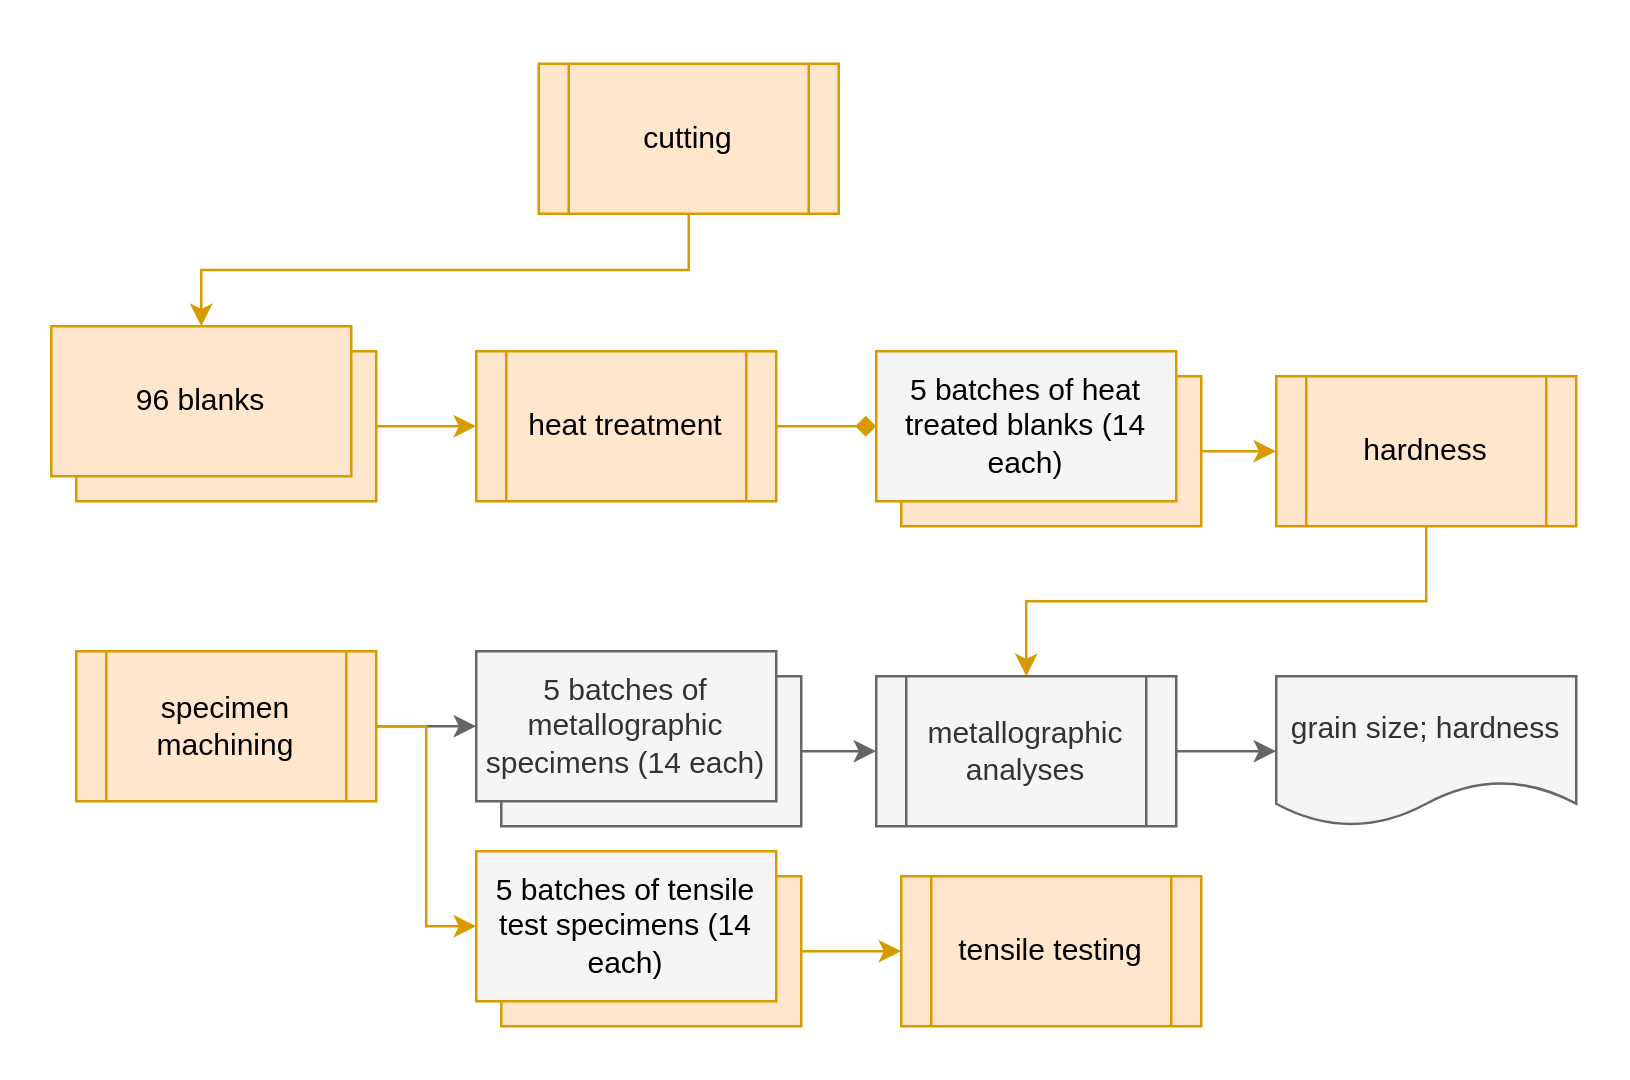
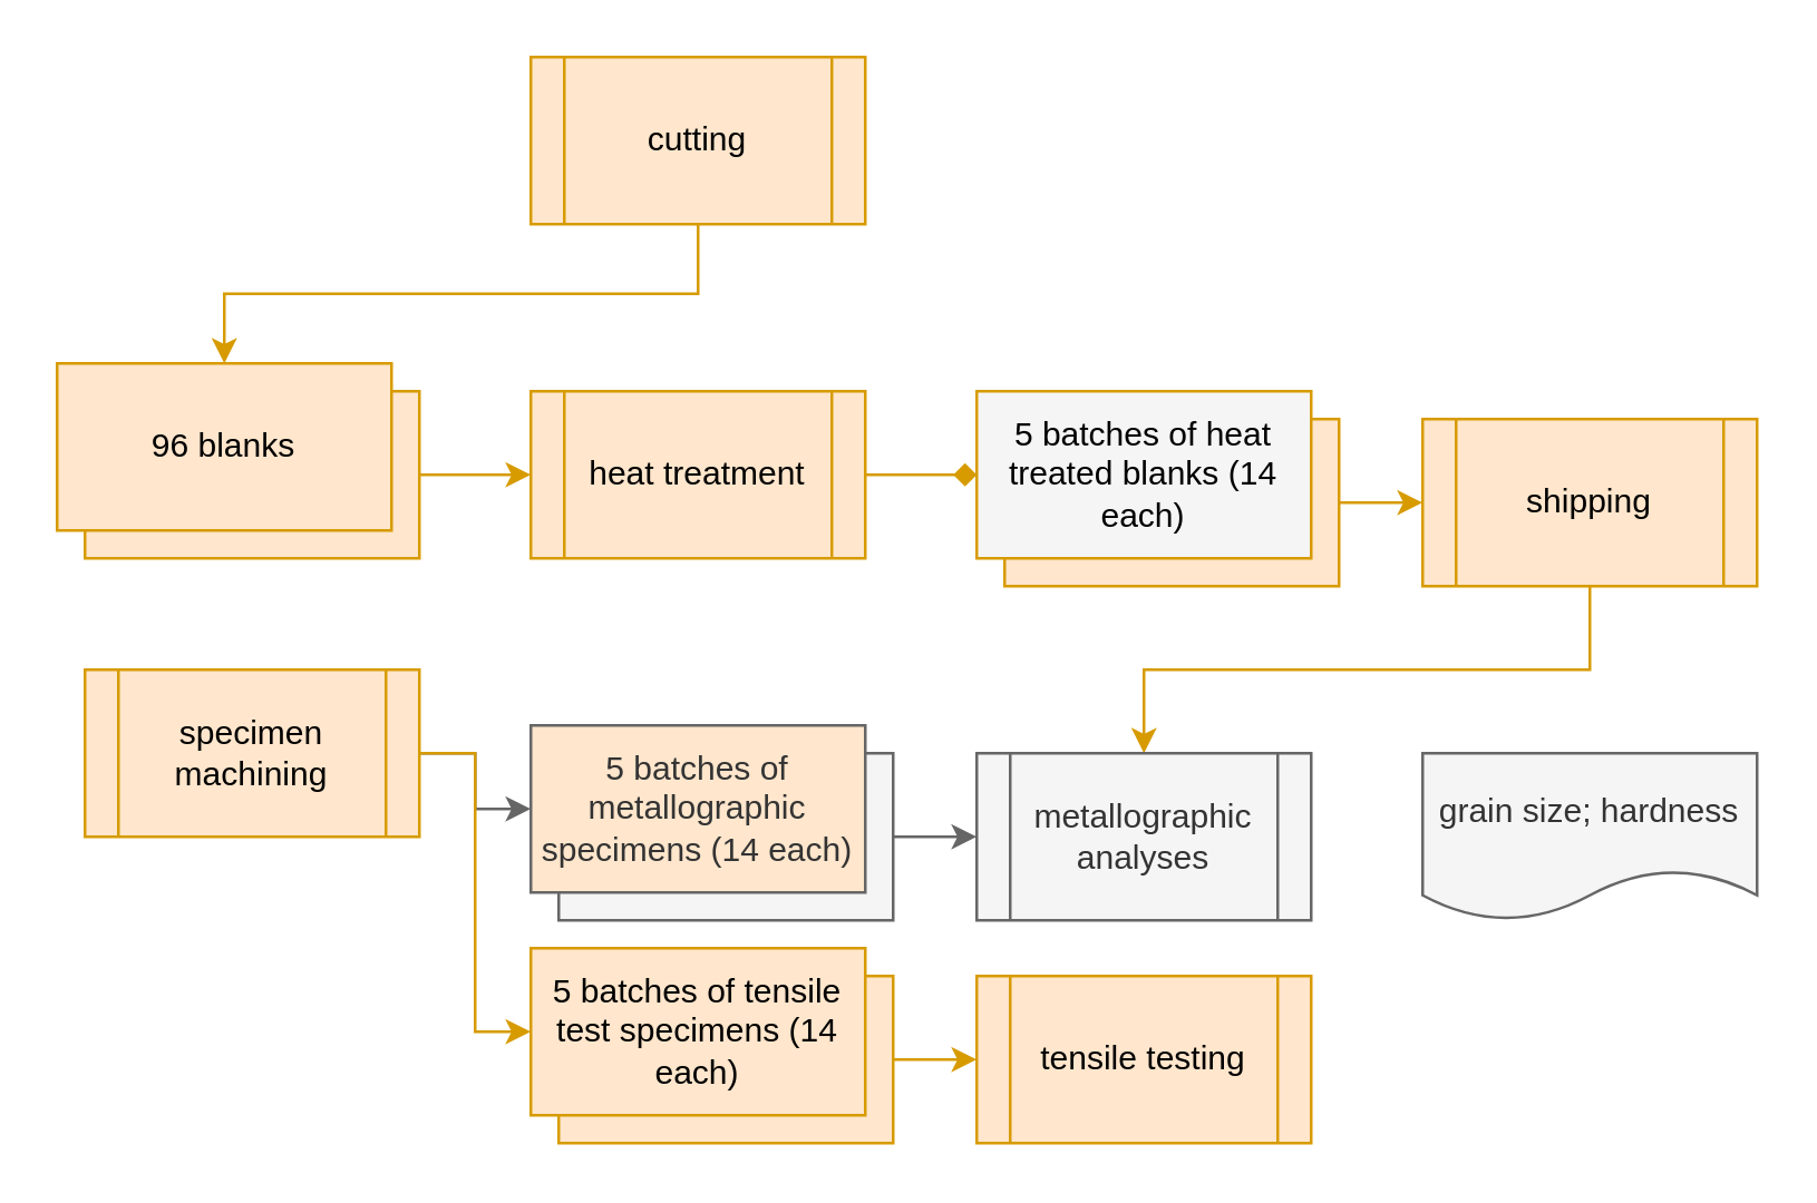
  <mxCell id="0" />
  <mxCell id="1" parent="0" />
  <mxCell id="2" style="edgeStyle=orthogonalEdgeStyle;rounded=0;orthogonalLoop=1;jettySize=auto;html=1;exitX=0.5;exitY=1;exitDx=0;exitDy=0;entryX=0.5;entryY=0;entryDx=0;entryDy=0;fillColor=#ffe6cc;strokeColor=#d79b00;" edge="1" parent="1" source="3" target="27"><mxGeometry relative="1" as="geometry" /></mxCell>
- <mxCell id="3" value="cutting" style="shape=process;whiteSpace=wrap;html=1;backgroundOutline=1;fillColor=#ffe6cc;strokeColor=#d79b00;" vertex="1" parent="1"><mxGeometry x="215" y="25" width="120" height="60" as="geometry" /></mxCell>
+ <mxCell id="3" value="cutting" style="shape=process;whiteSpace=wrap;html=1;backgroundOutline=1;fillColor=#ffe6cc;strokeColor=#d79b00;" vertex="1" parent="1"><mxGeometry x="190" y="20" width="120" height="60" as="geometry" /></mxCell>
  <mxCell id="4" value="heat treatment" style="shape=process;whiteSpace=wrap;html=1;backgroundOutline=1;fillColor=#ffe6cc;strokeColor=#d79b00;" vertex="1" parent="1"><mxGeometry x="190" y="140" width="120" height="60" as="geometry" /></mxCell>
  <mxCell id="5" style="edgeStyle=orthogonalEdgeStyle;rounded=0;orthogonalLoop=1;jettySize=auto;html=1;exitX=0.5;exitY=1;exitDx=0;exitDy=0;fillColor=#ffe6cc;strokeColor=#d79b00;" edge="1" parent="1" source="6" target="15"><mxGeometry relative="1" as="geometry" /></mxCell>
- <mxCell id="6" value="hardness" style="shape=process;whiteSpace=wrap;html=1;backgroundOutline=1;fillColor=#ffe6cc;strokeColor=#d79b00;" vertex="1" parent="1"><mxGeometry x="510" y="150" width="120" height="60" as="geometry" /></mxCell>
+ <mxCell id="6" value="shipping" style="shape=process;whiteSpace=wrap;html=1;backgroundOutline=1;fillColor=#ffe6cc;strokeColor=#d79b00;" vertex="1" parent="1"><mxGeometry x="510" y="150" width="120" height="60" as="geometry" /></mxCell>
  <mxCell id="7" style="edgeStyle=orthogonalEdgeStyle;rounded=0;orthogonalLoop=1;jettySize=auto;html=1;exitX=1;exitY=0.5;exitDx=0;exitDy=0;entryX=0;entryY=0.5;entryDx=0;entryDy=0;fillColor=#ffe6cc;strokeColor=#d79b00;endArrow=diamond;" edge="1" parent="1" source="4" target="25"><mxGeometry relative="1" as="geometry" /></mxCell>
  <mxCell id="8" style="edgeStyle=orthogonalEdgeStyle;rounded=0;orthogonalLoop=1;jettySize=auto;html=1;exitX=1;exitY=0.5;exitDx=0;exitDy=0;entryX=0;entryY=0.5;entryDx=0;entryDy=0;fillColor=#f5f5f5;strokeColor=#666666;" edge="1" parent="1" source="10" target="13"><mxGeometry relative="1" as="geometry" /></mxCell>
  <mxCell id="9" style="edgeStyle=orthogonalEdgeStyle;rounded=0;orthogonalLoop=1;jettySize=auto;html=1;exitX=1;exitY=0.5;exitDx=0;exitDy=0;entryX=0;entryY=0.5;entryDx=0;entryDy=0;fillColor=#ffe6cc;strokeColor=#d79b00;" edge="1" parent="1" source="10" target="23"><mxGeometry relative="1" as="geometry" /></mxCell>
- <mxCell id="10" value="specimen machining" style="shape=process;whiteSpace=wrap;html=1;backgroundOutline=1;fillColor=#ffe6cc;strokeColor=#d79b00;" vertex="1" parent="1"><mxGeometry x="30" y="260" width="120" height="60" as="geometry" /></mxCell>
+ <mxCell id="10" value="specimen machining" style="shape=process;whiteSpace=wrap;html=1;backgroundOutline=1;fillColor=#ffe6cc;strokeColor=#d79b00;" vertex="1" parent="1"><mxGeometry x="30" y="240" width="120" height="60" as="geometry" /></mxCell>
  <mxCell id="11" value="" style="group;" vertex="1" connectable="0" parent="1"><mxGeometry x="190" y="260" width="130" height="70" as="geometry" /></mxCell>
  <mxCell id="12" value="96 blanks" style="rounded=0;whiteSpace=wrap;html=1;fillColor=#f5f5f5;fontColor=#333333;strokeColor=#666666;" vertex="1" parent="11"><mxGeometry x="10" y="10" width="120" height="60" as="geometry" /></mxCell>
- <mxCell id="13" value="5 batches of metallographic specimens (14 each)" style="rounded=0;whiteSpace=wrap;html=1;fillColor=#f5f5f5;fontColor=#333333;strokeColor=#666666;" vertex="1" parent="11"><mxGeometry width="120" height="60" as="geometry" /></mxCell>
- <mxCell id="14" style="edgeStyle=orthogonalEdgeStyle;rounded=0;orthogonalLoop=1;jettySize=auto;html=1;exitX=1;exitY=0.5;exitDx=0;exitDy=0;entryX=0;entryY=0.5;entryDx=0;entryDy=0;fillColor=#f5f5f5;strokeColor=#666666;" edge="1" parent="1" source="15" target="21"><mxGeometry relative="1" as="geometry" /></mxCell>
+ <mxCell id="13" value="5 batches of metallographic specimens (14 each)" style="rounded=0;whiteSpace=wrap;html=1;fillColor=#ffe6cc;fontColor=#333333;strokeColor=#666666;" vertex="1" parent="11"><mxGeometry width="120" height="60" as="geometry" /></mxCell>
  <mxCell id="15" value="metallographic analyses" style="shape=process;whiteSpace=wrap;html=1;backgroundOutline=1;fillColor=#f5f5f5;fontColor=#333333;strokeColor=#666666;" vertex="1" parent="1"><mxGeometry x="350" y="270" width="120" height="60" as="geometry" /></mxCell>
- <mxCell id="16" value="tensile testing" style="shape=process;whiteSpace=wrap;html=1;backgroundOutline=1;fillColor=#ffe6cc;strokeColor=#d79b00;" vertex="1" parent="1"><mxGeometry x="360" y="350" width="120" height="60" as="geometry" /></mxCell>
+ <mxCell id="16" value="tensile testing" style="shape=process;whiteSpace=wrap;html=1;backgroundOutline=1;fillColor=#ffe6cc;strokeColor=#d79b00;" vertex="1" parent="1"><mxGeometry x="350" y="350" width="120" height="60" as="geometry" /></mxCell>
  <mxCell id="17" style="edgeStyle=orthogonalEdgeStyle;rounded=0;orthogonalLoop=1;jettySize=auto;html=1;exitX=1;exitY=0.5;exitDx=0;exitDy=0;entryX=0;entryY=0.5;entryDx=0;entryDy=0;fillColor=#ffe6cc;strokeColor=#d79b00;" edge="1" parent="1" source="26" target="4"><mxGeometry relative="1" as="geometry" /></mxCell>
  <mxCell id="18" style="edgeStyle=orthogonalEdgeStyle;rounded=0;orthogonalLoop=1;jettySize=auto;html=1;exitX=1;exitY=0.5;exitDx=0;exitDy=0;fillColor=#ffe6cc;strokeColor=#d79b00;" edge="1" parent="1" source="24" target="6"><mxGeometry relative="1" as="geometry" /></mxCell>
  <mxCell id="19" style="edgeStyle=orthogonalEdgeStyle;rounded=0;orthogonalLoop=1;jettySize=auto;html=1;exitX=1;exitY=0.5;exitDx=0;exitDy=0;entryX=0;entryY=0.5;entryDx=0;entryDy=0;fillColor=#f5f5f5;strokeColor=#666666;" edge="1" parent="1" source="12" target="15"><mxGeometry relative="1" as="geometry" /></mxCell>
  <mxCell id="20" style="edgeStyle=orthogonalEdgeStyle;rounded=0;orthogonalLoop=1;jettySize=auto;html=1;exitX=1;exitY=0.5;exitDx=0;exitDy=0;entryX=0;entryY=0.5;entryDx=0;entryDy=0;fillColor=#ffe6cc;strokeColor=#d79b00;" edge="1" parent="1" source="22" target="16"><mxGeometry relative="1" as="geometry" /></mxCell>
  <mxCell id="21" value="grain size; hardness" style="shape=document;whiteSpace=wrap;html=1;boundedLbl=1;fillColor=#f5f5f5;strokeColor=#666666;fontColor=#333333;" vertex="1" parent="1"><mxGeometry x="510" y="270" width="120" height="60" as="geometry" /></mxCell>
  <mxCell id="22" value="96 blanks" style="rounded=0;whiteSpace=wrap;html=1;fillColor=#ffe6cc;strokeColor=#d79b00;" vertex="1" parent="1"><mxGeometry x="200" y="350" width="120" height="60" as="geometry" /></mxCell>
- <mxCell id="23" value="5 batches of tensile test specimens (14 each)" style="rounded=0;whiteSpace=wrap;html=1;fillColor=#f5f5f5;strokeColor=#d79b00;" vertex="1" parent="1"><mxGeometry x="190" y="340" width="120" height="60" as="geometry" /></mxCell>
+ <mxCell id="23" value="5 batches of tensile test specimens (14 each)" style="rounded=0;whiteSpace=wrap;html=1;fillColor=#ffe6cc;strokeColor=#d79b00;" vertex="1" parent="1"><mxGeometry x="190" y="340" width="120" height="60" as="geometry" /></mxCell>
  <mxCell id="24" value="96 blanks" style="rounded=0;whiteSpace=wrap;html=1;fillColor=#ffe6cc;strokeColor=#d79b00;" vertex="1" parent="1"><mxGeometry x="360" y="150" width="120" height="60" as="geometry" /></mxCell>
  <mxCell id="25" value="5 batches of heat treated blanks (14 each)" style="rounded=0;whiteSpace=wrap;html=1;fillColor=#f5f5f5;strokeColor=#d79b00;" vertex="1" parent="1"><mxGeometry x="350" y="140" width="120" height="60" as="geometry" /></mxCell>
  <mxCell id="26" value="96 blanks" style="rounded=0;whiteSpace=wrap;html=1;fillColor=#ffe6cc;strokeColor=#d79b00;" vertex="1" parent="1"><mxGeometry x="30" y="140" width="120" height="60" as="geometry" /></mxCell>
  <mxCell id="27" value="96 blanks" style="rounded=0;whiteSpace=wrap;html=1;fillColor=#ffe6cc;strokeColor=#d79b00;" vertex="1" parent="1"><mxGeometry x="20" y="130" width="120" height="60" as="geometry" /></mxCell>
